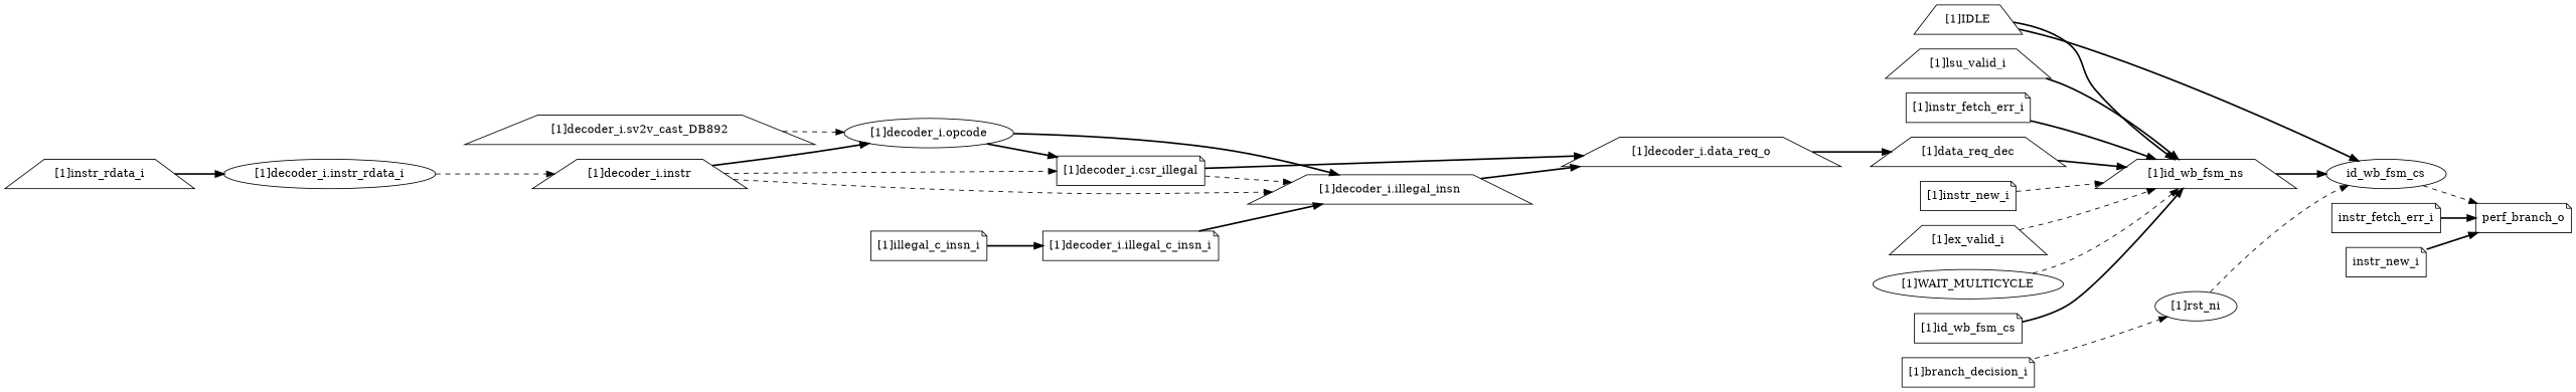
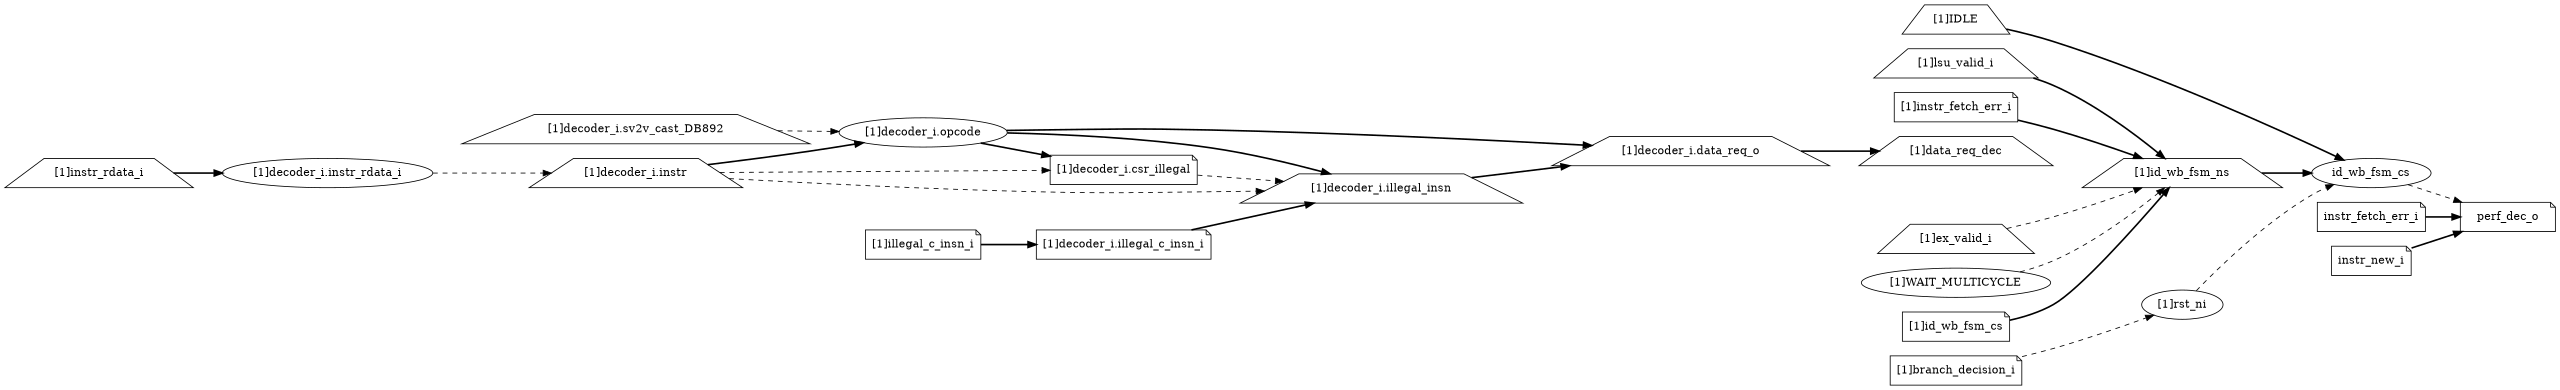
  strict digraph {
    rankdir=LR
    node [complexity=7 importance=0.011110293719 rank=0.001587184817 shape=trapezium]
    edge [style=bold]
    "[1]decoder_i.instr_rdata_i" [complexity=16 importance=0.0350003850576 rank=0.0021875240661 shape=ellipse]
    "[1]decoder_i.instr" [complexity=14 importance=0.0331304232761 rank=0.00236645880544]
    "[1]decoder_i.opcode" [complexity=11 importance=0.030699492706 rank=0.00279086297327 shape=ellipse]
    "[1]decoder_i.illegal_insn" [complexity=8 importance=0.0269447711335 rank=0.00336809639168]
    "[1]decoder_i.csr_illegal" [complexity=10 importance=0.0284515597823 rank=0.00284515597823 shape=note]
    "[1]decoder_i.data_req_o" [importance=0.0232862206711 rank=0.00332660295302]
    "[1]id_wb_fsm_ns" [complexity=3 importance=0.00961433102857 rank=0.00320477700952]
    id_wb_fsm_cs [complexity=1 importance=0.00559147927967 rank=0.00559147927967 shape=ellipse]
-   perf_branch_o [complexity=0 importance=0.00164772640408 rank=0.0 shape=note]
+   perf_branch_o [complexity=0 importance=0.00164772640408 rank=0.0 shape=note label=perf_dec_o]
    "[1]branch_decision_i" [shape=note]
    "[1]rst_ni" [complexity=2 importance=0.0126789212498 rank=0.00633946062489 shape=ellipse]
    "[1]IDLE" [complexity=9 importance=0.0207246247476 rank=0.00230273608306]
    "[1]id_wb_fsm_cs" [complexity=6 importance=0.0712440700755 rank=0.0118740116793 shape=note]
    instr_fetch_err_i [complexity=2 importance=0.00314368909451 rank=0.00157184454726 shape=note]
    "[1]lsu_valid_i"
    "[1]instr_fetch_err_i" [complexity=5 importance=0.0399532868047 rank=0.00799065736094 shape=note]
    "[1]data_req_dec" [importance=0.0215785159332 rank=0.00308264513332]
    "[1]instr_rdata_i" [complexity=16 importance=0.036496347748 rank=0.00228102173425]
-   "[1]instr_new_i" [complexity=5 importance=0.0399532868047 rank=0.00799065736094 shape=note]
    "[1]illegal_c_insn_i" [complexity=9 importance=0.0306846946964 rank=0.00340941052182 shape=note]
    "[1]decoder_i.illegal_c_insn_i" [complexity=9 importance=0.0291887320059 rank=0.0032431924451 shape=note]
    "[1]decoder_i.sv2v_cast_DB892" [complexity=14 importance=0.0321954553965 rank=0.00229967538546]
    instr_new_i [complexity=2 importance=0.00314368909451 rank=0.00157184454726 shape=note]
    "[1]ex_valid_i"
    "[1]WAIT_MULTICYCLE" [complexity=13 importance=0.0399532868047 rank=0.00307332975421 shape=ellipse]
    "[1]decoder_i.instr_rdata_i" -> "[1]decoder_i.instr" [style=dashed]
    "[1]decoder_i.instr" -> "[1]decoder_i.opcode"
    "[1]decoder_i.instr" -> "[1]decoder_i.illegal_insn" [style=dashed]
    "[1]decoder_i.instr" -> "[1]decoder_i.csr_illegal" [style=dashed]
    "[1]decoder_i.opcode" -> "[1]decoder_i.illegal_insn"
    "[1]decoder_i.opcode" -> "[1]decoder_i.csr_illegal"
-   "[1]decoder_i.csr_illegal" -> "[1]decoder_i.data_req_o"
+   "[1]decoder_i.opcode" -> "[1]decoder_i.data_req_o"
    "[1]decoder_i.illegal_insn" -> "[1]decoder_i.data_req_o"
    "[1]decoder_i.csr_illegal" -> "[1]decoder_i.illegal_insn" [style=dashed]
    "[1]decoder_i.data_req_o" -> "[1]data_req_dec"
    "[1]id_wb_fsm_ns" -> id_wb_fsm_cs
    id_wb_fsm_cs -> perf_branch_o [style=dashed]
    "[1]branch_decision_i" -> "[1]rst_ni" [style=dashed]
    "[1]rst_ni" -> id_wb_fsm_cs [style=dashed]
-   "[1]IDLE" -> "[1]id_wb_fsm_ns"
    "[1]IDLE" -> id_wb_fsm_cs
    "[1]id_wb_fsm_cs" -> "[1]id_wb_fsm_ns"
    instr_fetch_err_i -> perf_branch_o
    "[1]lsu_valid_i" -> "[1]id_wb_fsm_ns"
    "[1]instr_fetch_err_i" -> "[1]id_wb_fsm_ns"
-   "[1]data_req_dec" -> "[1]id_wb_fsm_ns"
    "[1]instr_rdata_i" -> "[1]decoder_i.instr_rdata_i"
-   "[1]instr_new_i" -> "[1]id_wb_fsm_ns" [style=dashed]
    "[1]illegal_c_insn_i" -> "[1]decoder_i.illegal_c_insn_i"
    "[1]decoder_i.illegal_c_insn_i" -> "[1]decoder_i.illegal_insn"
    "[1]decoder_i.sv2v_cast_DB892" -> "[1]decoder_i.opcode" [style=dashed]
    instr_new_i -> perf_branch_o
    "[1]ex_valid_i" -> "[1]id_wb_fsm_ns" [style=dashed]
    "[1]WAIT_MULTICYCLE" -> "[1]id_wb_fsm_ns" [style=dashed]
  }
